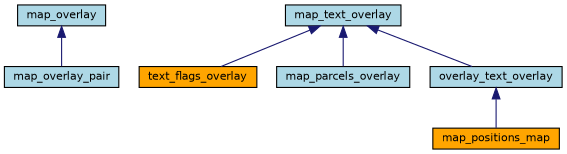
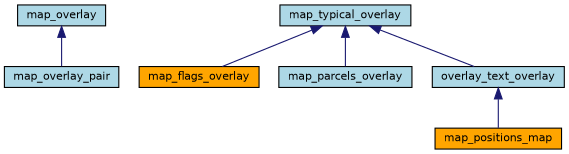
  digraph {
    node [color=black fillcolor=lightblue fontname=Helvetica fontsize=10 shape=record style=filled]
    edge [color=midnightblue dir=back fontname=Helvetica fontsize=10 labelfontname=Helvetica labelfontsize=10 style=solid]
    n1 [fontcolor=black height=0.2 label=map_overlay width=0.4]
    n2 [height=0.2 label=map_overlay_pair width=0.4]
-   n3 [height=0.2 label=map_text_overlay width=0.4]
-   n4 [fillcolor=orange height=0.2 label=text_flags_overlay width=0.4]
+   n3 [height=0.2 label=map_typical_overlay width=0.4]
+   n4 [fillcolor=orange height=0.2 label=map_flags_overlay width=0.4]
    n5 [height=0.2 label=map_parcels_overlay width=0.4]
    n6 [height=0.2 label=overlay_text_overlay width=0.4]
    n7 [fillcolor=orange height=0.2 label=map_positions_map width=0.4]
    n1 -> n2
    n3 -> n4
    n3 -> n5
    n3 -> n6
    n6 -> n7
  }
